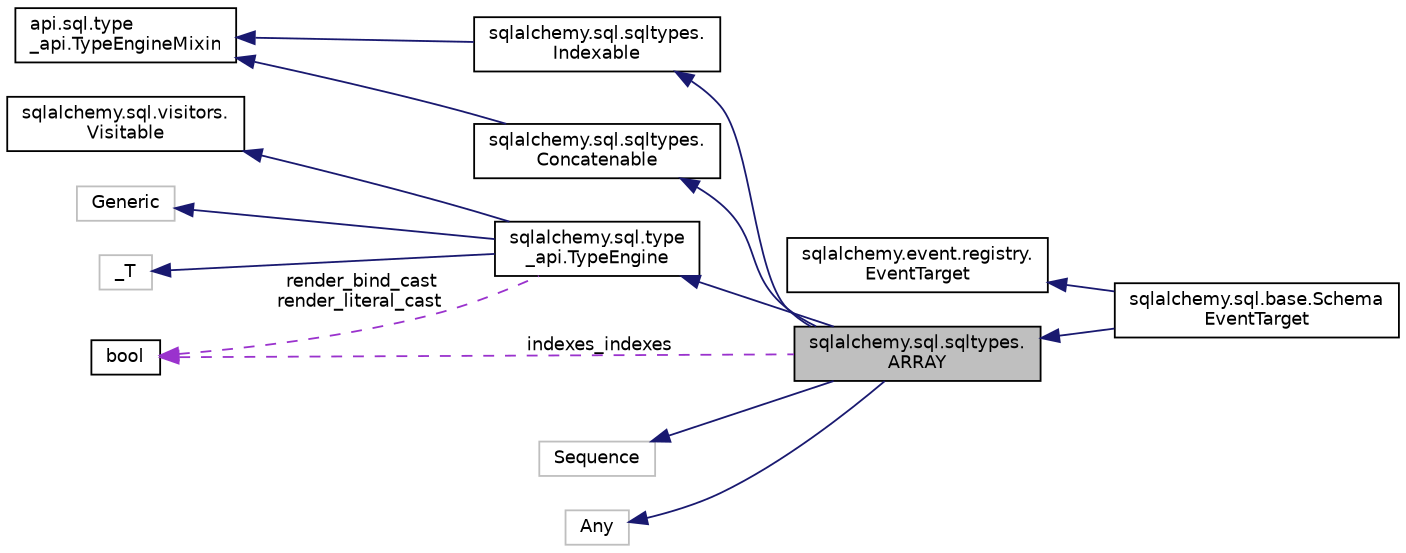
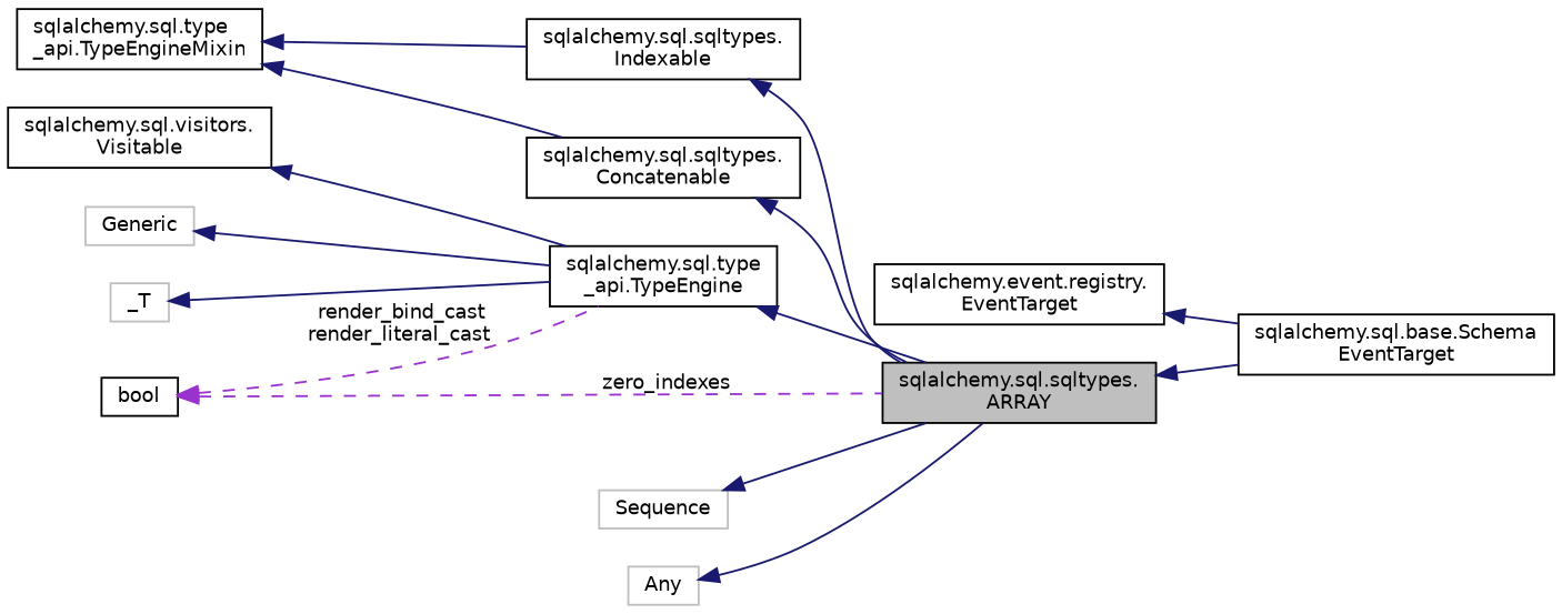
  digraph {
    rankdir=LR
    node [color=black fillcolor=white fontname=Helvetica fontsize=10 shape=record style=filled]
    edge [color=midnightblue dir=back fontname=Helvetica fontsize=10 labelfontname=Helvetica labelfontsize=10 style=solid]
    n1 [fillcolor=grey75 fontcolor=black height=0.2 label="sqlalchemy.sql.sqltypes.\lARRAY" width=0.4]
    n2 [height=0.2 label="sqlalchemy.sql.base.Schema\lEventTarget" width=0.4]
    n3 [height=0.2 label="sqlalchemy.event.registry.\lEventTarget" width=0.4]
    n4 [height=0.2 label="sqlalchemy.sql.sqltypes.\lIndexable" width=0.4]
-   n5 [height=0.2 label="api.sql.type\l_api.TypeEngineMixin" width=0.4]
+   n5 [height=0.2 label="sqlalchemy.sql.type\l_api.TypeEngineMixin" width=0.4]
    n6 [height=0.2 label="sqlalchemy.sql.sqltypes.\lConcatenable" width=0.4]
    n7 [height=0.2 label="sqlalchemy.sql.type\l_api.TypeEngine" width=0.4]
    n8 [height=0.2 label="sqlalchemy.sql.visitors.\lVisitable" width=0.4]
    n9 [color=grey75 height=0.2 label=Generic width=0.4]
    n10 [color=grey75 height=0.2 label=_T width=0.4]
    n11 [height=0.2 label=bool width=0.4]
    n12 [color=grey75 height=0.2 label=Sequence width=0.4]
    n13 [color=grey75 height=0.2 label=Any width=0.4]
    n1 -> n2
    n3 -> n2
    n4 -> n1
    n5 -> n4
    n5 -> n6
    n6 -> n1
    n7 -> n1
    n8 -> n7
    n9 -> n7
    n10 -> n7
-   n11 -> n1 [color=darkorchid3 label=" indexes_indexes" style=dashed]
+   n11 -> n1 [color=darkorchid3 label=" zero_indexes" style=dashed]
    n11 -> n7 [color=darkorchid3 label=" render_bind_cast\nrender_literal_cast" style=dashed]
    n12 -> n1
    n13 -> n1
  }
